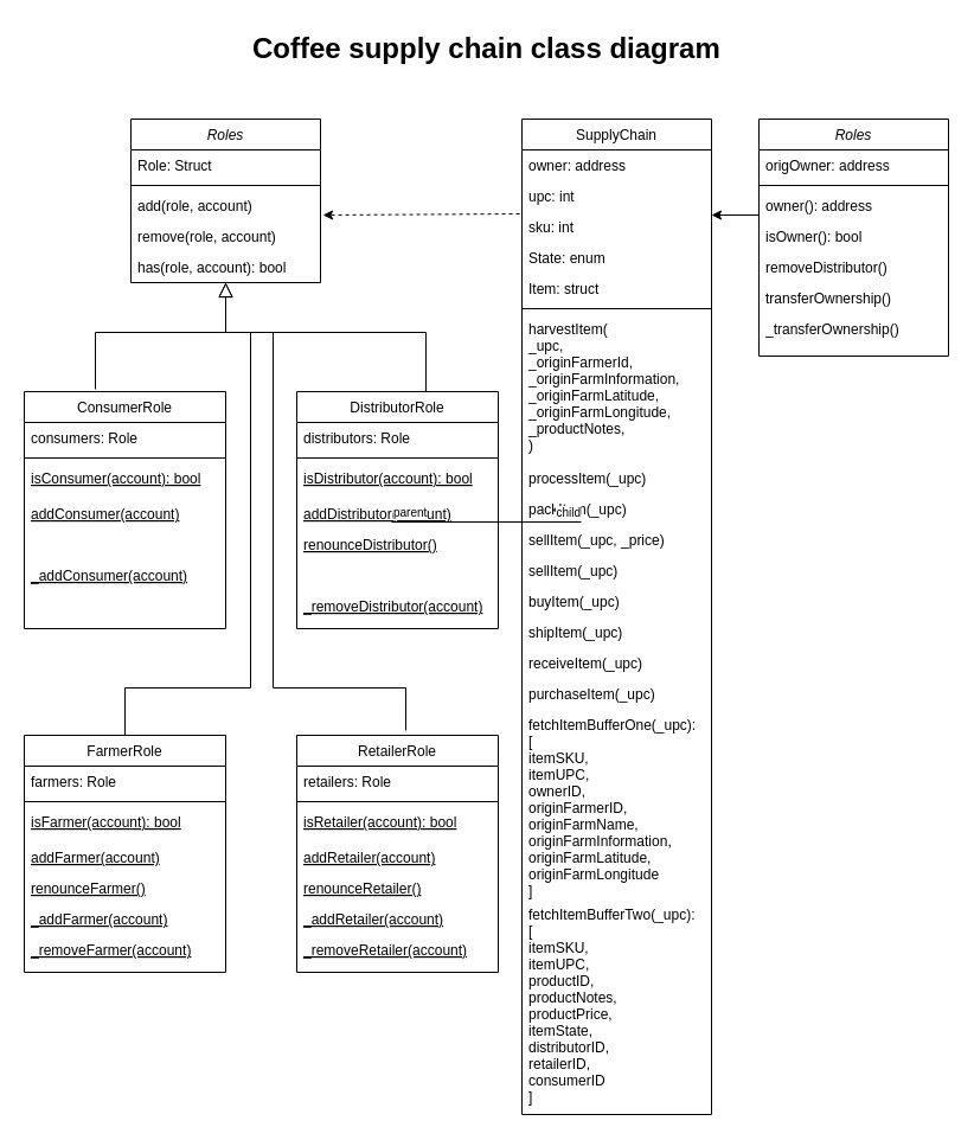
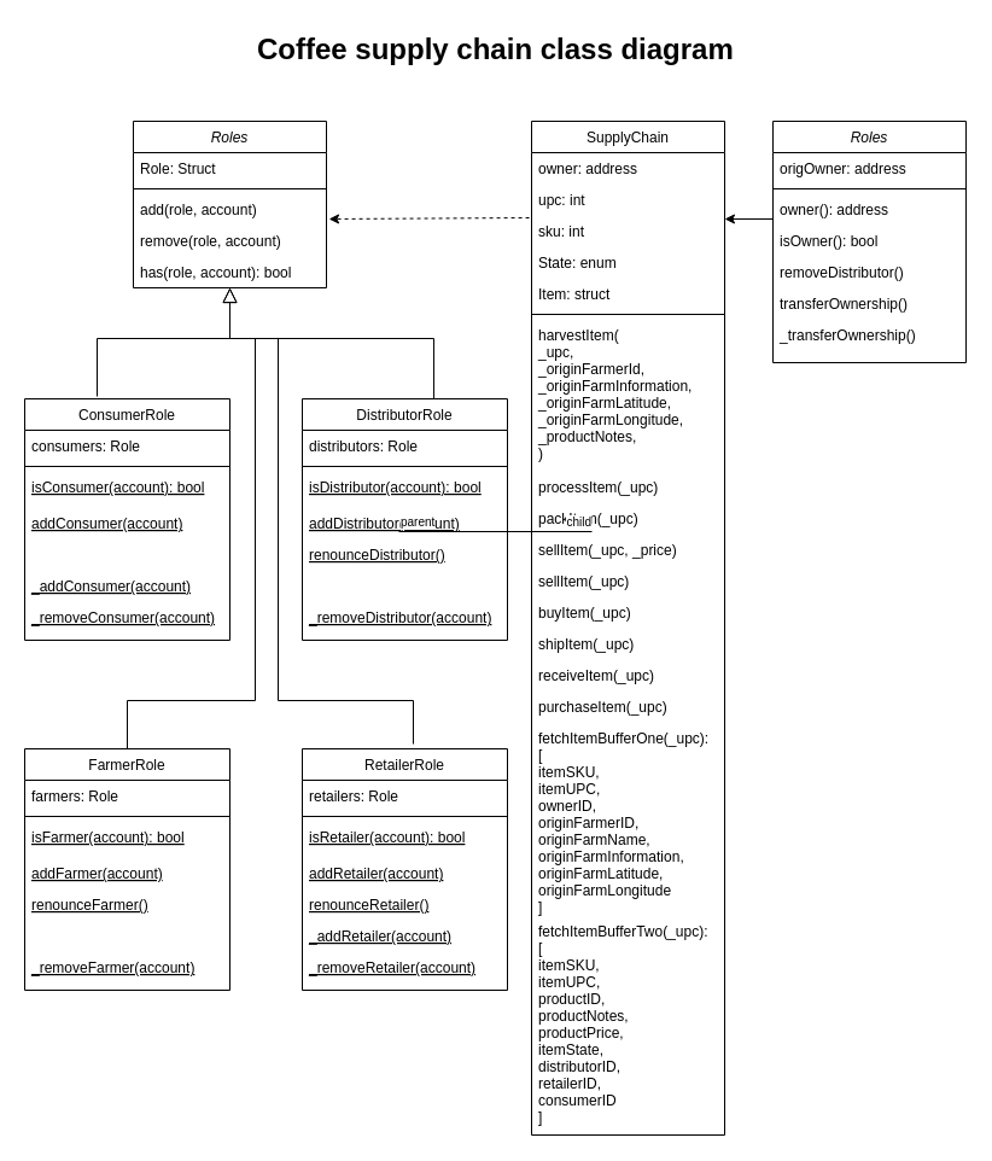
  <mxCell id="0" />
  <mxCell id="1" parent="0" />
  <mxCell id="2" value="Roles" style="swimlane;fontStyle=2;align=center;verticalAlign=top;childLayout=stackLayout;horizontal=1;startSize=26;horizontalStack=0;resizeParent=1;resizeLast=0;collapsible=1;marginBottom=0;rounded=0;shadow=0;strokeWidth=1;" parent="1" vertex="1"><mxGeometry x="110" y="100" width="160" height="138" as="geometry"><mxRectangle x="220" y="120" width="160" height="26" as="alternateBounds" /></mxGeometry></mxCell>
  <mxCell id="3" value="Role: Struct" style="text;align=left;verticalAlign=top;spacingLeft=4;spacingRight=4;overflow=hidden;rotatable=0;points=[[0,0.5],[1,0.5]];portConstraint=eastwest;" parent="2" vertex="1"><mxGeometry y="26" width="160" height="26" as="geometry" /></mxCell>
  <mxCell id="4" value="" style="line;html=1;strokeWidth=1;align=left;verticalAlign=middle;spacingTop=-1;spacingLeft=3;spacingRight=3;rotatable=0;labelPosition=right;points=[];portConstraint=eastwest;" parent="2" vertex="1"><mxGeometry y="52" width="160" height="8" as="geometry" /></mxCell>
  <mxCell id="5" value="add(role, account)" style="text;align=left;verticalAlign=top;spacingLeft=4;spacingRight=4;overflow=hidden;rotatable=0;points=[[0,0.5],[1,0.5]];portConstraint=eastwest;" parent="2" vertex="1"><mxGeometry y="60" width="160" height="26" as="geometry" /></mxCell>
  <mxCell id="6" value="remove(role, account)" style="text;align=left;verticalAlign=top;spacingLeft=4;spacingRight=4;overflow=hidden;rotatable=0;points=[[0,0.5],[1,0.5]];portConstraint=eastwest;" vertex="1" parent="2"><mxGeometry y="86" width="160" height="26" as="geometry" /></mxCell>
  <mxCell id="7" value="has(role, account): bool" style="text;align=left;verticalAlign=top;spacingLeft=4;spacingRight=4;overflow=hidden;rotatable=0;points=[[0,0.5],[1,0.5]];portConstraint=eastwest;" vertex="1" parent="2"><mxGeometry y="112" width="160" height="26" as="geometry" /></mxCell>
  <mxCell id="8" value="ConsumerRole" style="swimlane;fontStyle=0;align=center;verticalAlign=top;childLayout=stackLayout;horizontal=1;startSize=26;horizontalStack=0;resizeParent=1;resizeLast=0;collapsible=1;marginBottom=0;rounded=0;shadow=0;strokeWidth=1;" parent="1" vertex="1"><mxGeometry x="20" y="330" width="170" height="200" as="geometry"><mxRectangle x="130" y="380" width="160" height="26" as="alternateBounds" /></mxGeometry></mxCell>
  <mxCell id="9" value="consumers: Role" style="text;align=left;verticalAlign=top;spacingLeft=4;spacingRight=4;overflow=hidden;rotatable=0;points=[[0,0.5],[1,0.5]];portConstraint=eastwest;" parent="8" vertex="1"><mxGeometry y="26" width="170" height="26" as="geometry" /></mxCell>
  <mxCell id="10" value="" style="line;html=1;strokeWidth=1;align=left;verticalAlign=middle;spacingTop=-1;spacingLeft=3;spacingRight=3;rotatable=0;labelPosition=right;points=[];portConstraint=eastwest;" parent="8" vertex="1"><mxGeometry y="52" width="170" height="8" as="geometry" /></mxCell>
  <mxCell id="11" value="isConsumer(account): bool" style="text;align=left;verticalAlign=top;spacingLeft=4;spacingRight=4;overflow=hidden;rotatable=0;points=[[0,0.5],[1,0.5]];portConstraint=eastwest;fontStyle=4" parent="8" vertex="1"><mxGeometry y="60" width="170" height="26" as="geometry" /></mxCell>
  <mxCell id="12" value="" style="endArrow=block;endSize=10;endFill=0;shadow=0;strokeWidth=1;rounded=0;edgeStyle=elbowEdgeStyle;elbow=vertical;exitX=0.353;exitY=-0.01;exitDx=0;exitDy=0;exitPerimeter=0;" parent="1" source="8" target="2" edge="1"><mxGeometry width="160" relative="1" as="geometry"><mxPoint x="80" y="300" as="sourcePoint" /><mxPoint x="200" y="183" as="targetPoint" /><Array as="points"><mxPoint x="190" y="280" /></Array></mxGeometry></mxCell>
  <mxCell id="13" value="" style="endArrow=block;endSize=10;endFill=0;shadow=0;strokeWidth=1;rounded=0;edgeStyle=elbowEdgeStyle;elbow=vertical;exitX=0.641;exitY=0;exitDx=0;exitDy=0;exitPerimeter=0;" parent="1" source="46" target="2" edge="1"><mxGeometry width="160" relative="1" as="geometry"><mxPoint x="360" y="320" as="sourcePoint" /><mxPoint x="310" y="251" as="targetPoint" /><Array as="points"><mxPoint x="280" y="280" /><mxPoint x="380" y="290" /></Array></mxGeometry></mxCell>
  <mxCell id="14" value="SupplyChain" style="swimlane;fontStyle=0;align=center;verticalAlign=top;childLayout=stackLayout;horizontal=1;startSize=26;horizontalStack=0;resizeParent=1;resizeLast=0;collapsible=1;marginBottom=0;rounded=0;shadow=0;strokeWidth=1;" parent="1" vertex="1"><mxGeometry x="440" y="100" width="160" height="840" as="geometry"><mxRectangle x="550" y="140" width="160" height="26" as="alternateBounds" /></mxGeometry></mxCell>
  <mxCell id="15" value="owner: address" style="text;align=left;verticalAlign=top;spacingLeft=4;spacingRight=4;overflow=hidden;rotatable=0;points=[[0,0.5],[1,0.5]];portConstraint=eastwest;" parent="14" vertex="1"><mxGeometry y="26" width="160" height="26" as="geometry" /></mxCell>
  <mxCell id="16" value="upc: int" style="text;align=left;verticalAlign=top;spacingLeft=4;spacingRight=4;overflow=hidden;rotatable=0;points=[[0,0.5],[1,0.5]];portConstraint=eastwest;rounded=0;shadow=0;html=0;" parent="14" vertex="1"><mxGeometry y="52" width="160" height="26" as="geometry" /></mxCell>
  <mxCell id="17" value="sku: int" style="text;align=left;verticalAlign=top;spacingLeft=4;spacingRight=4;overflow=hidden;rotatable=0;points=[[0,0.5],[1,0.5]];portConstraint=eastwest;rounded=0;shadow=0;html=0;" parent="14" vertex="1"><mxGeometry y="78" width="160" height="26" as="geometry" /></mxCell>
  <mxCell id="18" value="State: enum" style="text;align=left;verticalAlign=top;spacingLeft=4;spacingRight=4;overflow=hidden;rotatable=0;points=[[0,0.5],[1,0.5]];portConstraint=eastwest;rounded=0;shadow=0;html=0;" parent="14" vertex="1"><mxGeometry y="104" width="160" height="26" as="geometry" /></mxCell>
  <mxCell id="19" value="Item: struct" style="text;align=left;verticalAlign=top;spacingLeft=4;spacingRight=4;overflow=hidden;rotatable=0;points=[[0,0.5],[1,0.5]];portConstraint=eastwest;rounded=0;shadow=0;html=0;" parent="14" vertex="1"><mxGeometry y="130" width="160" height="26" as="geometry" /></mxCell>
  <mxCell id="20" value="" style="line;html=1;strokeWidth=1;align=left;verticalAlign=middle;spacingTop=-1;spacingLeft=3;spacingRight=3;rotatable=0;labelPosition=right;points=[];portConstraint=eastwest;" parent="14" vertex="1"><mxGeometry y="156" width="160" height="8" as="geometry" /></mxCell>
  <mxCell id="21" value="harvestItem(&#10;_upc,&#10;_originFarmerId,&#10;_originFarmInformation,&#10;_originFarmLatitude,&#10;_originFarmLongitude,&#10;_productNotes,&#10;)" style="text;align=left;verticalAlign=top;spacingLeft=4;spacingRight=4;overflow=hidden;rotatable=0;points=[[0,0.5],[1,0.5]];portConstraint=eastwest;" parent="14" vertex="1"><mxGeometry y="164" width="160" height="126" as="geometry" /></mxCell>
  <mxCell id="22" value="processItem(_upc)" style="text;align=left;verticalAlign=top;spacingLeft=4;spacingRight=4;overflow=hidden;rotatable=0;points=[[0,0.5],[1,0.5]];portConstraint=eastwest;" vertex="1" parent="14"><mxGeometry y="290" width="160" height="26" as="geometry" /></mxCell>
  <mxCell id="23" value="packItem(_upc)" style="text;align=left;verticalAlign=top;spacingLeft=4;spacingRight=4;overflow=hidden;rotatable=0;points=[[0,0.5],[1,0.5]];portConstraint=eastwest;" vertex="1" parent="14"><mxGeometry y="316" width="160" height="26" as="geometry" /></mxCell>
  <mxCell id="24" value="sellItem(_upc, _price)" style="text;align=left;verticalAlign=top;spacingLeft=4;spacingRight=4;overflow=hidden;rotatable=0;points=[[0,0.5],[1,0.5]];portConstraint=eastwest;" vertex="1" parent="14"><mxGeometry y="342" width="160" height="26" as="geometry" /></mxCell>
  <mxCell id="25" value="sellItem(_upc)" style="text;align=left;verticalAlign=top;spacingLeft=4;spacingRight=4;overflow=hidden;rotatable=0;points=[[0,0.5],[1,0.5]];portConstraint=eastwest;" vertex="1" parent="14"><mxGeometry y="368" width="160" height="26" as="geometry" /></mxCell>
  <mxCell id="26" value="buyItem(_upc)" style="text;align=left;verticalAlign=top;spacingLeft=4;spacingRight=4;overflow=hidden;rotatable=0;points=[[0,0.5],[1,0.5]];portConstraint=eastwest;" vertex="1" parent="14"><mxGeometry y="394" width="160" height="26" as="geometry" /></mxCell>
  <mxCell id="27" value="shipItem(_upc)" style="text;align=left;verticalAlign=top;spacingLeft=4;spacingRight=4;overflow=hidden;rotatable=0;points=[[0,0.5],[1,0.5]];portConstraint=eastwest;" vertex="1" parent="14"><mxGeometry y="420" width="160" height="26" as="geometry" /></mxCell>
  <mxCell id="28" value="receiveItem(_upc)" style="text;align=left;verticalAlign=top;spacingLeft=4;spacingRight=4;overflow=hidden;rotatable=0;points=[[0,0.5],[1,0.5]];portConstraint=eastwest;" vertex="1" parent="14"><mxGeometry y="446" width="160" height="26" as="geometry" /></mxCell>
  <mxCell id="29" value="purchaseItem(_upc)" style="text;align=left;verticalAlign=top;spacingLeft=4;spacingRight=4;overflow=hidden;rotatable=0;points=[[0,0.5],[1,0.5]];portConstraint=eastwest;" vertex="1" parent="14"><mxGeometry y="472" width="160" height="26" as="geometry" /></mxCell>
  <mxCell id="30" value="fetchItemBufferOne(_upc):&#10;[&#10;itemSKU,&#10;itemUPC,&#10;ownerID,&#10;originFarmerID,&#10;originFarmName,&#10;originFarmInformation,&#10;originFarmLatitude,&#10;originFarmLongitude&#10;]&#10;" style="text;align=left;verticalAlign=top;spacingLeft=4;spacingRight=4;overflow=hidden;rotatable=0;points=[[0,0.5],[1,0.5]];portConstraint=eastwest;" vertex="1" parent="14"><mxGeometry y="498" width="160" height="160" as="geometry" /></mxCell>
  <mxCell id="31" value="fetchItemBufferTwo(_upc):&#10;[&#10;itemSKU,&#10;itemUPC,&#10;productID,&#10;productNotes,&#10;productPrice,&#10;itemState,&#10;distributorID,&#10;retailerID,&#10;consumerID&#10;]&#10;" style="text;align=left;verticalAlign=top;spacingLeft=4;spacingRight=4;overflow=hidden;rotatable=0;points=[[0,0.5],[1,0.5]];portConstraint=eastwest;" vertex="1" parent="14"><mxGeometry y="658" width="160" height="182" as="geometry" /></mxCell>
  <mxCell id="32" value="&lt;span style=&quot;font-family: &amp;#34;helvetica&amp;#34; ; font-size: 24px ; font-style: normal ; font-weight: 700 ; letter-spacing: normal ; text-align: center ; text-indent: 0px ; text-transform: none ; word-spacing: 0px ; float: none ; display: inline&quot;&gt;Coffee supply chain class diagram&lt;/span&gt;" style="text;whiteSpace=wrap;html=1;" vertex="1" parent="1"><mxGeometry x="211" y="20" width="401" height="30" as="geometry" /></mxCell>
  <mxCell id="33" value="" style="endArrow=classic;html=1;entryX=1.013;entryY=0.808;entryDx=0;entryDy=0;entryPerimeter=0;exitX=-0.012;exitY=0.077;exitDx=0;exitDy=0;exitPerimeter=0;dashed=1;" edge="1" parent="1" source="17" target="5"><mxGeometry width="50" height="50" relative="1" as="geometry"><mxPoint x="380" y="250" as="sourcePoint" /><mxPoint x="430" y="200" as="targetPoint" /></mxGeometry></mxCell>
  <mxCell id="34" value="Roles" style="swimlane;fontStyle=2;align=center;verticalAlign=top;childLayout=stackLayout;horizontal=1;startSize=26;horizontalStack=0;resizeParent=1;resizeLast=0;collapsible=1;marginBottom=0;rounded=0;shadow=0;strokeWidth=1;" vertex="1" parent="1"><mxGeometry x="640" y="100" width="160" height="200" as="geometry"><mxRectangle x="220" y="120" width="160" height="26" as="alternateBounds" /></mxGeometry></mxCell>
  <mxCell id="35" value="origOwner: address" style="text;align=left;verticalAlign=top;spacingLeft=4;spacingRight=4;overflow=hidden;rotatable=0;points=[[0,0.5],[1,0.5]];portConstraint=eastwest;" vertex="1" parent="34"><mxGeometry y="26" width="160" height="26" as="geometry" /></mxCell>
  <mxCell id="36" value="" style="line;html=1;strokeWidth=1;align=left;verticalAlign=middle;spacingTop=-1;spacingLeft=3;spacingRight=3;rotatable=0;labelPosition=right;points=[];portConstraint=eastwest;" vertex="1" parent="34"><mxGeometry y="52" width="160" height="8" as="geometry" /></mxCell>
  <mxCell id="37" value="owner(): address" style="text;align=left;verticalAlign=top;spacingLeft=4;spacingRight=4;overflow=hidden;rotatable=0;points=[[0,0.5],[1,0.5]];portConstraint=eastwest;" vertex="1" parent="34"><mxGeometry y="60" width="160" height="26" as="geometry" /></mxCell>
  <mxCell id="38" value="isOwner(): bool" style="text;align=left;verticalAlign=top;spacingLeft=4;spacingRight=4;overflow=hidden;rotatable=0;points=[[0,0.5],[1,0.5]];portConstraint=eastwest;" vertex="1" parent="34"><mxGeometry y="86" width="160" height="26" as="geometry" /></mxCell>
  <mxCell id="39" value="removeDistributor()" style="text;align=left;verticalAlign=top;spacingLeft=4;spacingRight=4;overflow=hidden;rotatable=0;points=[[0,0.5],[1,0.5]];portConstraint=eastwest;" vertex="1" parent="34"><mxGeometry y="112" width="160" height="26" as="geometry" /></mxCell>
  <mxCell id="40" value="transferOwnership()" style="text;align=left;verticalAlign=top;spacingLeft=4;spacingRight=4;overflow=hidden;rotatable=0;points=[[0,0.5],[1,0.5]];portConstraint=eastwest;" vertex="1" parent="34"><mxGeometry y="138" width="160" height="26" as="geometry" /></mxCell>
  <mxCell id="41" value="_transferOwnership()" style="text;align=left;verticalAlign=top;spacingLeft=4;spacingRight=4;overflow=hidden;rotatable=0;points=[[0,0.5],[1,0.5]];portConstraint=eastwest;" vertex="1" parent="34"><mxGeometry y="164" width="160" height="26" as="geometry" /></mxCell>
  <mxCell id="42" value="" style="endArrow=classic;html=1;exitX=0;exitY=0.808;exitDx=0;exitDy=0;exitPerimeter=0;" edge="1" parent="1" source="37"><mxGeometry width="50" height="50" relative="1" as="geometry"><mxPoint x="556" y="180.002" as="sourcePoint" /><mxPoint x="600" y="181" as="targetPoint" /></mxGeometry></mxCell>
  <mxCell id="43" value="addConsumer(account)" style="text;align=left;verticalAlign=top;spacingLeft=4;spacingRight=4;overflow=hidden;rotatable=0;points=[[0,0.5],[1,0.5]];portConstraint=eastwest;fontStyle=4" vertex="1" parent="1"><mxGeometry x="20" y="420" width="170" height="26" as="geometry" /></mxCell>
  <mxCell id="44" value="_addConsumer(account)" style="text;align=left;verticalAlign=top;spacingLeft=4;spacingRight=4;overflow=hidden;rotatable=0;points=[[0,0.5],[1,0.5]];portConstraint=eastwest;fontStyle=4" vertex="1" parent="1"><mxGeometry x="20" y="472" width="170" height="26" as="geometry" /></mxCell>
+ <mxCell id="45" value="_removeConsumer(account)" style="text;align=left;verticalAlign=top;spacingLeft=4;spacingRight=4;overflow=hidden;rotatable=0;points=[[0,0.5],[1,0.5]];portConstraint=eastwest;fontStyle=4" vertex="1" parent="1"><mxGeometry x="20" y="498" width="170" height="32" as="geometry" /></mxCell>
  <mxCell id="46" value="DistributorRole" style="swimlane;fontStyle=0;align=center;verticalAlign=top;childLayout=stackLayout;horizontal=1;startSize=26;horizontalStack=0;resizeParent=1;resizeLast=0;collapsible=1;marginBottom=0;rounded=0;shadow=0;strokeWidth=1;" vertex="1" parent="1"><mxGeometry x="250" y="330" width="170" height="200" as="geometry"><mxRectangle x="130" y="380" width="160" height="26" as="alternateBounds" /></mxGeometry></mxCell>
  <mxCell id="47" value="distributors: Role" style="text;align=left;verticalAlign=top;spacingLeft=4;spacingRight=4;overflow=hidden;rotatable=0;points=[[0,0.5],[1,0.5]];portConstraint=eastwest;" vertex="1" parent="46"><mxGeometry y="26" width="170" height="26" as="geometry" /></mxCell>
  <mxCell id="48" value="" style="line;html=1;strokeWidth=1;align=left;verticalAlign=middle;spacingTop=-1;spacingLeft=3;spacingRight=3;rotatable=0;labelPosition=right;points=[];portConstraint=eastwest;" vertex="1" parent="46"><mxGeometry y="52" width="170" height="8" as="geometry" /></mxCell>
  <mxCell id="49" value="isDistributor(account): bool" style="text;align=left;verticalAlign=top;spacingLeft=4;spacingRight=4;overflow=hidden;rotatable=0;points=[[0,0.5],[1,0.5]];portConstraint=eastwest;fontStyle=4" vertex="1" parent="46"><mxGeometry y="60" width="170" height="26" as="geometry" /></mxCell>
  <mxCell id="50" value="addDistributor(account)" style="text;align=left;verticalAlign=top;spacingLeft=4;spacingRight=4;overflow=hidden;rotatable=0;points=[[0,0.5],[1,0.5]];portConstraint=eastwest;fontStyle=4" vertex="1" parent="1"><mxGeometry x="250" y="420" width="170" height="26" as="geometry" /></mxCell>
  <mxCell id="51" value="renounceDistributor()" style="text;align=left;verticalAlign=top;spacingLeft=4;spacingRight=4;overflow=hidden;rotatable=0;points=[[0,0.5],[1,0.5]];portConstraint=eastwest;fontStyle=4" vertex="1" parent="1"><mxGeometry x="250" y="446" width="170" height="26" as="geometry" /></mxCell>
  <mxCell id="52" value="_removeDistributor(account)" style="text;align=left;verticalAlign=top;spacingLeft=4;spacingRight=4;overflow=hidden;rotatable=0;points=[[0,0.5],[1,0.5]];portConstraint=eastwest;fontStyle=4" vertex="1" parent="1"><mxGeometry x="250" y="498" width="170" height="32" as="geometry" /></mxCell>
  <mxCell id="53" value="FarmerRole" style="swimlane;fontStyle=0;align=center;verticalAlign=top;childLayout=stackLayout;horizontal=1;startSize=26;horizontalStack=0;resizeParent=1;resizeLast=0;collapsible=1;marginBottom=0;rounded=0;shadow=0;strokeWidth=1;" vertex="1" parent="1"><mxGeometry x="20" y="620" width="170" height="200" as="geometry"><mxRectangle x="20" y="640" width="160" height="26" as="alternateBounds" /></mxGeometry></mxCell>
  <mxCell id="54" value="farmers: Role" style="text;align=left;verticalAlign=top;spacingLeft=4;spacingRight=4;overflow=hidden;rotatable=0;points=[[0,0.5],[1,0.5]];portConstraint=eastwest;" vertex="1" parent="53"><mxGeometry y="26" width="170" height="26" as="geometry" /></mxCell>
  <mxCell id="55" value="" style="line;html=1;strokeWidth=1;align=left;verticalAlign=middle;spacingTop=-1;spacingLeft=3;spacingRight=3;rotatable=0;labelPosition=right;points=[];portConstraint=eastwest;" vertex="1" parent="53"><mxGeometry y="52" width="170" height="8" as="geometry" /></mxCell>
  <mxCell id="56" value="isFarmer(account): bool" style="text;align=left;verticalAlign=top;spacingLeft=4;spacingRight=4;overflow=hidden;rotatable=0;points=[[0,0.5],[1,0.5]];portConstraint=eastwest;fontStyle=4" vertex="1" parent="53"><mxGeometry y="60" width="170" height="26" as="geometry" /></mxCell>
  <mxCell id="57" value="addFarmer(account)" style="text;align=left;verticalAlign=top;spacingLeft=4;spacingRight=4;overflow=hidden;rotatable=0;points=[[0,0.5],[1,0.5]];portConstraint=eastwest;fontStyle=4" vertex="1" parent="1"><mxGeometry x="20" y="710" width="170" height="26" as="geometry" /></mxCell>
  <mxCell id="58" value="renounceFarmer()" style="text;align=left;verticalAlign=top;spacingLeft=4;spacingRight=4;overflow=hidden;rotatable=0;points=[[0,0.5],[1,0.5]];portConstraint=eastwest;fontStyle=4" vertex="1" parent="1"><mxGeometry x="20" y="736" width="170" height="26" as="geometry" /></mxCell>
- <mxCell id="59" value="_addFarmer(account)" style="text;align=left;verticalAlign=top;spacingLeft=4;spacingRight=4;overflow=hidden;rotatable=0;points=[[0,0.5],[1,0.5]];portConstraint=eastwest;fontStyle=4" vertex="1" parent="1"><mxGeometry x="20" y="762" width="170" height="26" as="geometry" /></mxCell>
  <mxCell id="60" value="_removeFarmer(account)" style="text;align=left;verticalAlign=top;spacingLeft=4;spacingRight=4;overflow=hidden;rotatable=0;points=[[0,0.5],[1,0.5]];portConstraint=eastwest;fontStyle=4" vertex="1" parent="1"><mxGeometry x="20" y="788" width="170" height="32" as="geometry" /></mxCell>
  <mxCell id="61" value="RetailerRole" style="swimlane;fontStyle=0;align=center;verticalAlign=top;childLayout=stackLayout;horizontal=1;startSize=26;horizontalStack=0;resizeParent=1;resizeLast=0;collapsible=1;marginBottom=0;rounded=0;shadow=0;strokeWidth=1;" vertex="1" parent="1"><mxGeometry x="250" y="620" width="170" height="200" as="geometry"><mxRectangle x="20" y="640" width="160" height="26" as="alternateBounds" /></mxGeometry></mxCell>
  <mxCell id="62" value="retailers: Role" style="text;align=left;verticalAlign=top;spacingLeft=4;spacingRight=4;overflow=hidden;rotatable=0;points=[[0,0.5],[1,0.5]];portConstraint=eastwest;" vertex="1" parent="61"><mxGeometry y="26" width="170" height="26" as="geometry" /></mxCell>
  <mxCell id="63" value="" style="line;html=1;strokeWidth=1;align=left;verticalAlign=middle;spacingTop=-1;spacingLeft=3;spacingRight=3;rotatable=0;labelPosition=right;points=[];portConstraint=eastwest;" vertex="1" parent="61"><mxGeometry y="52" width="170" height="8" as="geometry" /></mxCell>
  <mxCell id="64" value="isRetailer(account): bool" style="text;align=left;verticalAlign=top;spacingLeft=4;spacingRight=4;overflow=hidden;rotatable=0;points=[[0,0.5],[1,0.5]];portConstraint=eastwest;fontStyle=4" vertex="1" parent="61"><mxGeometry y="60" width="170" height="26" as="geometry" /></mxCell>
  <mxCell id="65" value="addRetailer(account)" style="text;align=left;verticalAlign=top;spacingLeft=4;spacingRight=4;overflow=hidden;rotatable=0;points=[[0,0.5],[1,0.5]];portConstraint=eastwest;fontStyle=4" vertex="1" parent="1"><mxGeometry x="250" y="710" width="170" height="26" as="geometry" /></mxCell>
  <mxCell id="66" value="renounceRetailer()" style="text;align=left;verticalAlign=top;spacingLeft=4;spacingRight=4;overflow=hidden;rotatable=0;points=[[0,0.5],[1,0.5]];portConstraint=eastwest;fontStyle=4" vertex="1" parent="1"><mxGeometry x="250" y="736" width="170" height="26" as="geometry" /></mxCell>
  <mxCell id="67" value="_addRetailer(account)" style="text;align=left;verticalAlign=top;spacingLeft=4;spacingRight=4;overflow=hidden;rotatable=0;points=[[0,0.5],[1,0.5]];portConstraint=eastwest;fontStyle=4" vertex="1" parent="1"><mxGeometry x="250" y="762" width="170" height="26" as="geometry" /></mxCell>
  <mxCell id="68" value="_removeRetailer(account)" style="text;align=left;verticalAlign=top;spacingLeft=4;spacingRight=4;overflow=hidden;rotatable=0;points=[[0,0.5],[1,0.5]];portConstraint=eastwest;fontStyle=4" vertex="1" parent="1"><mxGeometry x="250" y="788" width="170" height="32" as="geometry" /></mxCell>
  <mxCell id="69" value="" style="endArrow=none;html=1;edgeStyle=orthogonalEdgeStyle;entryX=0.5;entryY=0;entryDx=0;entryDy=0;rounded=0;" edge="1" parent="1" target="53"><mxGeometry relative="1" as="geometry"><mxPoint x="211" y="280" as="sourcePoint" /><mxPoint x="100" y="580" as="targetPoint" /><Array as="points"><mxPoint x="211" y="580" /><mxPoint x="105" y="580" /></Array></mxGeometry></mxCell>
  <mxCell id="70" value="" style="endArrow=none;html=1;edgeStyle=orthogonalEdgeStyle;" edge="1" parent="1"><mxGeometry relative="1" as="geometry"><mxPoint x="330" y="440" as="sourcePoint" /><mxPoint x="490" y="440" as="targetPoint" /></mxGeometry></mxCell>
  <mxCell id="71" value="parent" style="resizable=0;html=1;align=left;verticalAlign=bottom;labelBackgroundColor=#ffffff;fontSize=10;" connectable="0" vertex="1" parent="70"><mxGeometry x="-1" relative="1" as="geometry" /></mxCell>
  <mxCell id="72" value="child" style="resizable=0;html=1;align=right;verticalAlign=bottom;labelBackgroundColor=#ffffff;fontSize=10;" connectable="0" vertex="1" parent="70"><mxGeometry x="1" relative="1" as="geometry" /></mxCell>
  <mxCell id="73" value="" style="endArrow=none;html=1;edgeStyle=orthogonalEdgeStyle;entryX=0.541;entryY=-0.02;entryDx=0;entryDy=0;entryPerimeter=0;rounded=0;" edge="1" parent="1" target="61"><mxGeometry relative="1" as="geometry"><mxPoint x="230" y="280" as="sourcePoint" /><mxPoint x="340" y="580" as="targetPoint" /><Array as="points"><mxPoint x="230" y="580" /><mxPoint x="342" y="580" /></Array></mxGeometry></mxCell>
